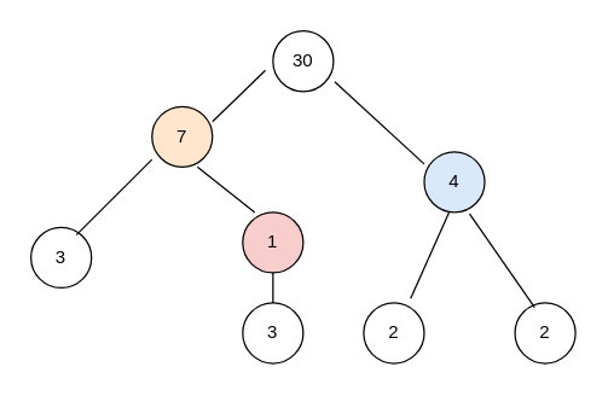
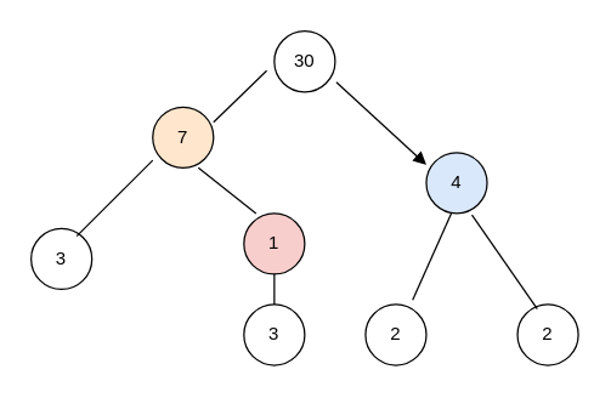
  <mxCell id="0" />
  <mxCell id="1" parent="0" />
  <mxCell id="2" value="30" style="ellipse;whiteSpace=wrap;html=1;aspect=fixed;" vertex="1" parent="1"><mxGeometry x="180" y="20" width="40" height="40" as="geometry" /></mxCell>
  <mxCell id="3" value="7" style="ellipse;whiteSpace=wrap;html=1;aspect=fixed;fillColor=#ffe6cc;" vertex="1" parent="1"><mxGeometry x="100" y="70" width="40" height="40" as="geometry" /></mxCell>
  <mxCell id="4" value="4" style="ellipse;whiteSpace=wrap;html=1;aspect=fixed;fillColor=#dae8fc;" vertex="1" parent="1"><mxGeometry x="280" y="100" width="40" height="40" as="geometry" /></mxCell>
  <mxCell id="5" value="3" style="ellipse;whiteSpace=wrap;html=1;aspect=fixed;" vertex="1" parent="1"><mxGeometry x="20" y="150" width="40" height="40" as="geometry" /></mxCell>
  <mxCell id="6" value="2" style="ellipse;whiteSpace=wrap;html=1;aspect=fixed;" vertex="1" parent="1"><mxGeometry x="240" y="200" width="40" height="40" as="geometry" /></mxCell>
  <mxCell id="7" value="2" style="ellipse;whiteSpace=wrap;html=1;aspect=fixed;" vertex="1" parent="1"><mxGeometry x="340" y="200" width="40" height="40" as="geometry" /></mxCell>
  <mxCell id="8" value="3" style="ellipse;whiteSpace=wrap;html=1;aspect=fixed;" vertex="1" parent="1"><mxGeometry x="160" y="200" width="40" height="40" as="geometry" /></mxCell>
  <mxCell id="9" value="" style="endArrow=none;html=1;rounded=0;" edge="1" parent="1"><mxGeometry width="50" height="50" relative="1" as="geometry"><mxPoint x="50" y="155" as="sourcePoint" /><mxPoint x="100" y="105" as="targetPoint" /></mxGeometry></mxCell>
  <mxCell id="10" value="" style="endArrow=none;html=1;rounded=0;exitX=0.775;exitY=-0.075;exitDx=0;exitDy=0;exitPerimeter=0;" edge="1" parent="1" source="6"><mxGeometry width="50" height="50" relative="1" as="geometry"><mxPoint x="230" y="179.2" as="sourcePoint" /><mxPoint x="296.4" y="140" as="targetPoint" /></mxGeometry></mxCell>
  <mxCell id="11" value="" style="endArrow=none;html=1;rounded=0;" edge="1" parent="1"><mxGeometry width="50" height="50" relative="1" as="geometry"><mxPoint x="140" y="80" as="sourcePoint" /><mxPoint x="175" y="46" as="targetPoint" /></mxGeometry></mxCell>
  <mxCell id="12" value="" style="endArrow=none;html=1;rounded=0;entryX=0.2;entryY=0;entryDx=0;entryDy=0;entryPerimeter=0;" edge="1" parent="1" source="17"><mxGeometry width="50" height="50" relative="1" as="geometry"><mxPoint x="130" y="110" as="sourcePoint" /><mxPoint x="168" y="170" as="targetPoint" /><Array as="points" /></mxGeometry></mxCell>
  <mxCell id="13" value="" style="endArrow=none;html=1;rounded=0;entryX=0.325;entryY=0.075;entryDx=0;entryDy=0;entryPerimeter=0;exitX=0.75;exitY=1.025;exitDx=0;exitDy=0;exitPerimeter=0;" edge="1" parent="1" source="4" target="7"><mxGeometry width="50" height="50" relative="1" as="geometry"><mxPoint x="370" y="140" as="sourcePoint" /><mxPoint x="410" y="190" as="targetPoint" /></mxGeometry></mxCell>
- <mxCell id="14" value="" style="endArrow=none;html=1;rounded=0;entryX=0;entryY=0.2;entryDx=0;entryDy=0;entryPerimeter=0;exitX=1.02;exitY=0.84;exitDx=0;exitDy=0;exitPerimeter=0;" edge="1" parent="1" source="2" target="4"><mxGeometry width="50" height="50" relative="1" as="geometry"><mxPoint x="270" y="70" as="sourcePoint" /><mxPoint x="310" y="120" as="targetPoint" /></mxGeometry></mxCell>
+ <mxCell id="14" value="" style="endArrow=block;html=1;rounded=0;entryX=0;entryY=0.2;entryDx=0;entryDy=0;entryPerimeter=0;exitX=1.02;exitY=0.84;exitDx=0;exitDy=0;exitPerimeter=0;" edge="1" parent="1" source="2" target="4"><mxGeometry width="50" height="50" relative="1" as="geometry"><mxPoint x="270" y="70" as="sourcePoint" /><mxPoint x="310" y="120" as="targetPoint" /></mxGeometry></mxCell>
  <mxCell id="15" value="" style="endArrow=none;html=1;rounded=0;entryX=0.5;entryY=1;entryDx=0;entryDy=0;exitX=0.5;exitY=0;exitDx=0;exitDy=0;" edge="1" parent="1" source="8" target="17"><mxGeometry width="50" height="50" relative="1" as="geometry"><mxPoint x="165" y="270" as="sourcePoint" /><mxPoint x="250" y="260" as="targetPoint" /></mxGeometry></mxCell>
  <mxCell id="16" value="" style="endArrow=none;html=1;rounded=0;entryX=0.2;entryY=0;entryDx=0;entryDy=0;entryPerimeter=0;" edge="1" parent="1" target="17"><mxGeometry width="50" height="50" relative="1" as="geometry"><mxPoint x="130" y="110" as="sourcePoint" /><mxPoint x="168" y="170" as="targetPoint" /><Array as="points" /></mxGeometry></mxCell>
  <mxCell id="17" value="1" style="ellipse;whiteSpace=wrap;html=1;aspect=fixed;fillColor=#f8cecc;" vertex="1" parent="1"><mxGeometry x="160" y="140" width="40" height="40" as="geometry" /></mxCell>
